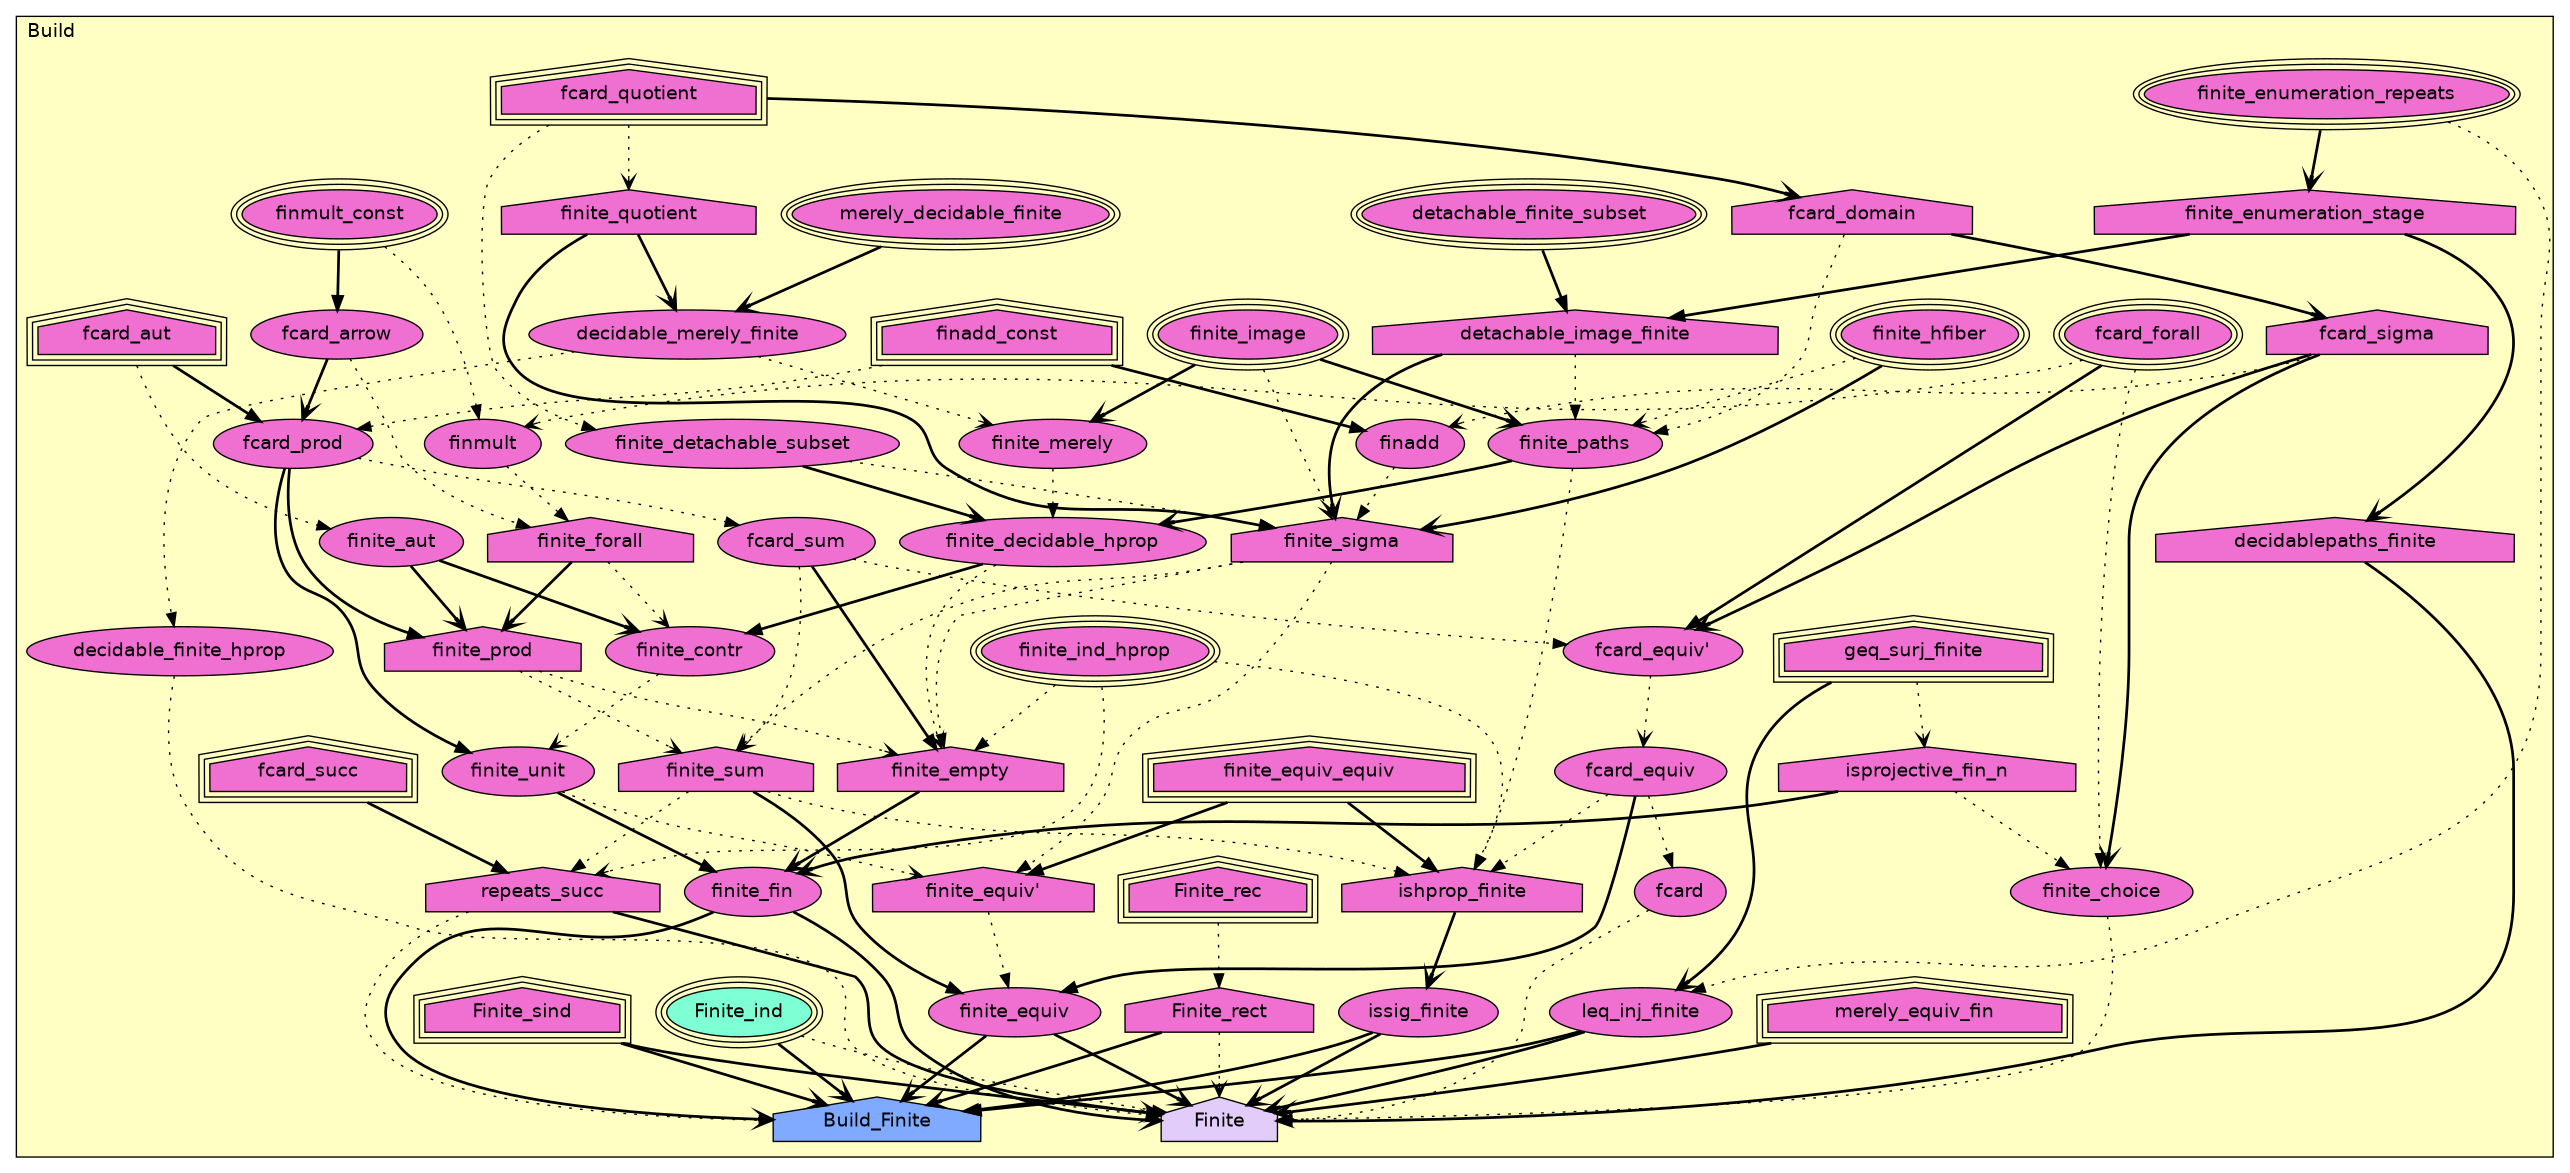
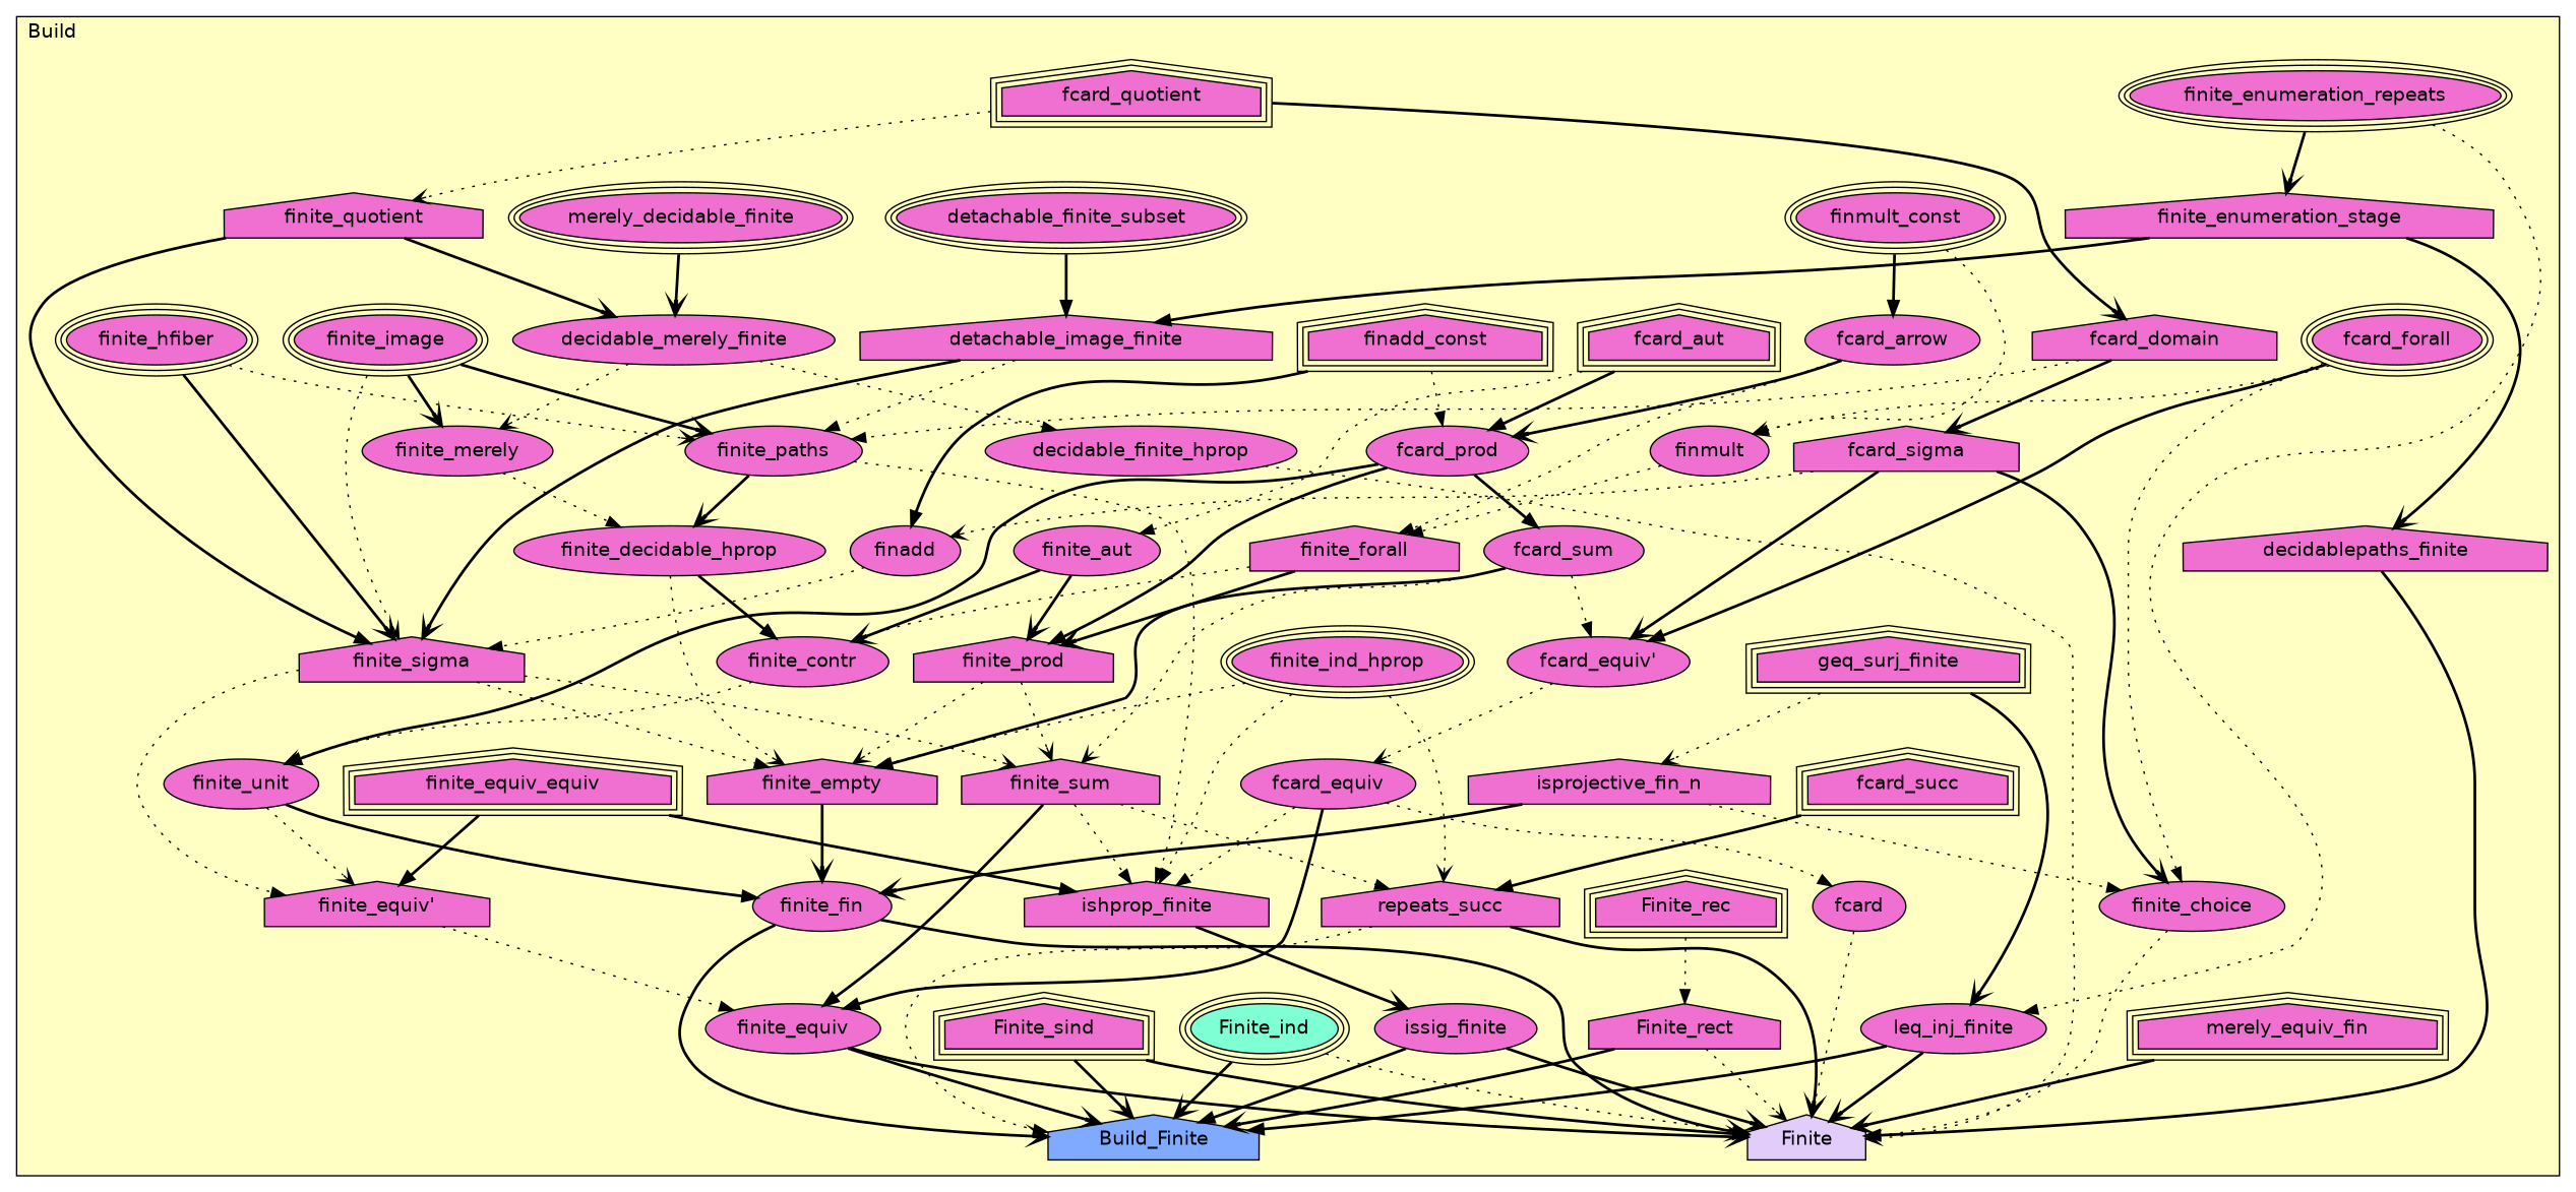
  digraph {
    fontname="DejaVu Sans"
    node [fillcolor="#F070D1" fontname="DejaVu Sans" shape=ellipse style=filled]
    edge [arrowhead=vee fontname="DejaVu Sans" style=bold]
    n1 [label=finite_enumeration_repeats peripheries=3]
    n2 [label=finite_enumeration_stage shape=house]
    n3 [label=geq_surj_finite peripheries=3 shape=house]
    n4 [label=leq_inj_finite]
    n5 [label=fcard_quotient peripheries=3 shape=house]
    n6 [label=finite_quotient shape=house]
    n7 [label=detachable_finite_subset peripheries=3]
    n8 [label=detachable_image_finite shape=house]
-   n9 [label=finite_detachable_subset]
    n10 [label=finmult_const peripheries=3]
    n11 [label=fcard_forall peripheries=3]
    n12 [label=finmult]
    n13 [label=finite_image peripheries=3]
    n14 [label=fcard_domain shape=house]
    n15 [label=finite_hfiber peripheries=3]
    n16 [label=finadd_const peripheries=3 shape=house]
    n17 [label=fcard_sigma shape=house]
    n18 [label=finadd]
    n19 [label=finite_sigma shape=house]
    n20 [label=fcard_aut peripheries=3 shape=house]
    n21 [label=finite_aut]
    n22 [label=fcard_arrow]
    n23 [label=finite_forall shape=house]
    n24 [label=fcard_prod]
    n25 [label=finite_prod shape=house]
    n26 [label=fcard_sum]
    n27 [label=finite_sum shape=house]
    n28 [label=isprojective_fin_n shape=house]
    n29 [label=finite_choice]
    n30 [label=finite_ind_hprop peripheries=3]
    n31 [label=merely_decidable_finite peripheries=3]
    n32 [label=decidable_merely_finite]
    n33 [label=decidable_finite_hprop]
    n34 [label=decidablepaths_finite shape=house]
    n35 [label=fcard_succ peripheries=3 shape=house]
    n36 [label=repeats_succ shape=house]
    n37 [label=finite_paths]
    n38 [label=finite_merely]
    n39 [label=finite_decidable_hprop]
    n40 [label=finite_contr]
    n41 [label=finite_unit]
    n42 [label=finite_empty shape=house]
    n43 [label=finite_fin]
    n44 [label="fcard_equiv'"]
    n45 [label=fcard_equiv]
    n46 [label=finite_equiv_equiv peripheries=3 shape=house]
    n47 [label="finite_equiv'" shape=house]
    n48 [label=finite_equiv]
    n49 [label=ishprop_finite shape=house]
    n50 [label=issig_finite]
    n51 [label=merely_equiv_fin peripheries=3 shape=house]
    n52 [label=fcard]
    n53 [label=Finite_sind peripheries=3 shape=house]
    n54 [label=Finite_rec peripheries=3 shape=house]
    n55 [fillcolor="#7FFFD4" label=Finite_ind peripheries=3]
    n56 [label=Finite_rect shape=house]
    n57 [fillcolor="#7FAAFF" label=Build_Finite shape=house]
    n58 [fillcolor="#E2CDFA" label=Finite shape=house]
    subgraph cluster_1 {
      fillcolor="#FFFFC3"
      label=Build
      labeljust=l
      style=filled
      n1
      n2
      n3
      n4
      n5
      n6
      n7
      n8
-     n9
      n10
      n11
      n12
      n13
      n14
      n15
      n16
      n17
      n18
      n19
      n20
      n21
      n22
      n23
      n24
      n25
      n26
      n27
      n28
      n29
      n30
      n31
      n32
      n33
      n34
      n35
      n36
      n37
      n38
      n39
      n40
      n41
      n42
      n43
      n44
      n45
      n46
      n47
      n48
      n49
      n50
      n51
      n52
      n53
      n54
      n55
      n56
      n57
      n58
    }
    n1 -> n2
    n1 -> n4 [arrowhead=normal style=dotted]
    n2 -> n8 [arrowhead=normal]
    n2 -> n34
    n3 -> n4
    n3 -> n28 [style=dotted]
    n4 -> n57 [arrowhead=normal]
    n4 -> n58
    n5 -> n6 [style=dotted]
-   n5 -> n9 [arrowhead=normal style=dotted]
    n5 -> n14
    n6 -> n19 [arrowhead=normal]
    n6 -> n32
    n7 -> n8 [arrowhead=normal]
    n8 -> n19
    n8 -> n37 [arrowhead=normal style=dotted]
-   n9 -> n19 [arrowhead=normal style=dotted]
-   n9 -> n39
    n10 -> n12 [arrowhead=normal style=dotted]
    n10 -> n22 [arrowhead=normal]
    n11 -> n12 [style=dotted]
    n11 -> n29 [arrowhead=normal style=dotted]
    n11 -> n44 [arrowhead=normal]
    n12 -> n23 [arrowhead=normal style=dotted]
    n13 -> n19 [style=dotted]
    n13 -> n37
    n13 -> n38
    n14 -> n17
    n14 -> n37 [arrowhead=normal style=dotted]
    n15 -> n19
    n15 -> n37 [style=dotted]
    n16 -> n18 [arrowhead=normal]
    n16 -> n24 [arrowhead=normal style=dotted]
    n17 -> n18 [style=dotted]
    n17 -> n29
    n17 -> n44
    n18 -> n19 [arrowhead=normal style=dotted]
    n19 -> n27 [style=dotted]
    n19 -> n42 [arrowhead=normal style=dotted]
    n19 -> n47 [arrowhead=normal style=dotted]
    n20 -> n21 [arrowhead=normal style=dotted]
    n20 -> n24 [arrowhead=normal]
    n21 -> n25
    n21 -> n40
    n22 -> n23 [arrowhead=normal style=dotted]
    n22 -> n24
    n23 -> n25
    n23 -> n40 [style=dotted]
    n24 -> n25 [arrowhead=normal]
-   n24 -> n26 [arrowhead=normal style=dotted]
+   n24 -> n26 [arrowhead=normal]
    n24 -> n41 [arrowhead=normal]
    n25 -> n27 [style=dotted]
    n25 -> n42 [style=dotted]
    n26 -> n27 [style=dotted]
    n26 -> n42 [arrowhead=normal]
    n26 -> n44 [arrowhead=normal style=dotted]
    n27 -> n36 [arrowhead=normal style=dotted]
    n27 -> n48 [arrowhead=normal]
    n27 -> n49 [arrowhead=normal style=dotted]
    n28 -> n29 [arrowhead=normal style=dotted]
    n28 -> n43
    n29 -> n58 [arrowhead=normal style=dotted]
    n30 -> n36 [style=dotted]
    n30 -> n42 [arrowhead=normal style=dotted]
    n30 -> n49 [arrowhead=normal style=dotted]
    n31 -> n32
    n32 -> n33 [arrowhead=normal style=dotted]
    n32 -> n38 [style=dotted]
    n33 -> n58 [style=dotted]
    n34 -> n58 [arrowhead=normal]
    n35 -> n36 [arrowhead=normal]
    n36 -> n57 [arrowhead=normal style=dotted]
    n36 -> n58
    n37 -> n39
    n37 -> n49 [arrowhead=normal style=dotted]
    n38 -> n39 [arrowhead=normal style=dotted]
    n39 -> n40 [arrowhead=normal]
    n39 -> n42 [style=dotted]
    n40 -> n41 [style=dotted]
    n41 -> n43 [arrowhead=normal]
    n41 -> n47 [style=dotted]
    n42 -> n43
    n43 -> n57
    n43 -> n58
    n44 -> n45 [style=dotted]
    n45 -> n48 [arrowhead=normal]
    n45 -> n49 [arrowhead=normal style=dotted]
    n45 -> n52 [arrowhead=normal style=dotted]
    n46 -> n47 [arrowhead=normal]
    n46 -> n49 [arrowhead=normal]
    n47 -> n48 [arrowhead=normal style=dotted]
    n48 -> n57
    n48 -> n58
    n49 -> n50
    n50 -> n57 [arrowhead=normal]
    n50 -> n58
    n51 -> n58
    n52 -> n58 [style=dotted]
    n53 -> n57
    n53 -> n58 [arrowhead=normal]
    n54 -> n56 [arrowhead=normal style=dotted]
    n55 -> n57
    n55 -> n58 [arrowhead=normal style=dotted]
    n56 -> n57
    n56 -> n58 [style=dotted]
  }
